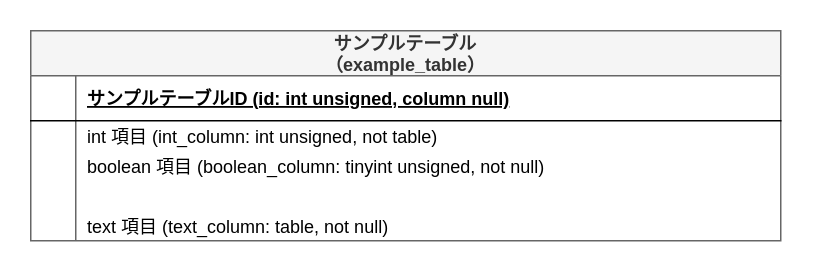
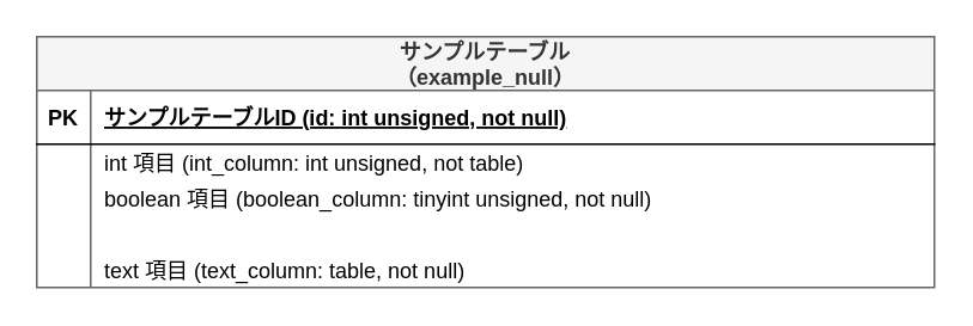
  <mxCell id="0" />
  <mxCell id="1" parent="0" />
- <mxCell id="2" value="サンプルテーブル&#10;（example_table）" style="shape=table;startSize=30;container=1;collapsible=1;childLayout=tableLayout;fixedRows=1;rowLines=0;fontStyle=1;align=center;resizeLast=1;fillColor=#f5f5f5;strokeColor=#666666;fontColor=#333333;" vertex="1" parent="1"><mxGeometry width="500" height="140" as="geometry" x="20" y="20" /></mxCell>
+ <mxCell id="2" value="サンプルテーブル&#10;（example_null）" style="shape=table;startSize=30;container=1;collapsible=1;childLayout=tableLayout;fixedRows=1;rowLines=0;fontStyle=1;align=center;resizeLast=1;fillColor=#f5f5f5;strokeColor=#666666;fontColor=#333333;" vertex="1" parent="1"><mxGeometry width="500" height="140" as="geometry" x="20" y="20" /></mxCell>
  <mxCell id="3" value="" style="shape=partialRectangle;collapsible=0;dropTarget=0;pointerEvents=0;fillColor=none;top=0;left=0;bottom=1;right=0;points=[[0,0.5],[1,0.5]];portConstraint=eastwest;" vertex="1" parent="2"><mxGeometry y="30" width="500" height="30" as="geometry" /></mxCell>
- <mxCell id="5" value="サンプルテーブルID (id: int unsigned, column null) " style="shape=partialRectangle;connectable=0;fillColor=none;top=0;left=0;bottom=0;right=0;align=left;spacingLeft=6;fontStyle=5;overflow=hidden;" vertex="1" parent="3"><mxGeometry x="30" width="470" height="30" as="geometry"><mxRectangle width="470" height="30" as="alternateBounds" /></mxGeometry></mxCell>
+ <mxCell id="4" value="PK" style="shape=partialRectangle;connectable=0;fillColor=none;top=0;left=0;bottom=0;right=0;fontStyle=1;overflow=hidden;" vertex="1" parent="3"><mxGeometry width="30" height="30" as="geometry"><mxRectangle width="30" height="30" as="alternateBounds" /></mxGeometry></mxCell>
+ <mxCell id="5" value="サンプルテーブルID (id: int unsigned, not null) " style="shape=partialRectangle;connectable=0;fillColor=none;top=0;left=0;bottom=0;right=0;align=left;spacingLeft=6;fontStyle=5;overflow=hidden;" vertex="1" parent="3"><mxGeometry x="30" width="470" height="30" as="geometry"><mxRectangle width="470" height="30" as="alternateBounds" /></mxGeometry></mxCell>
  <mxCell id="6" value="" style="shape=partialRectangle;collapsible=0;dropTarget=0;pointerEvents=0;fillColor=none;top=0;left=0;bottom=0;right=0;points=[[0,0.5],[1,0.5]];portConstraint=eastwest;" vertex="1" parent="2"><mxGeometry y="60" width="500" height="20" as="geometry" /></mxCell>
  <mxCell id="7" value="" style="shape=partialRectangle;connectable=0;fillColor=none;top=0;left=0;bottom=0;right=0;editable=1;overflow=hidden;" vertex="1" parent="6"><mxGeometry width="30" height="20" as="geometry"><mxRectangle width="30" height="20" as="alternateBounds" /></mxGeometry></mxCell>
  <mxCell id="8" value="int 項目 (int_column: int unsigned, not table) " style="shape=partialRectangle;connectable=0;fillColor=none;top=0;left=0;bottom=0;right=0;align=left;spacingLeft=6;overflow=hidden;" vertex="1" parent="6"><mxGeometry x="30" width="470" height="20" as="geometry"><mxRectangle width="470" height="20" as="alternateBounds" /></mxGeometry></mxCell>
  <mxCell id="9" value="" style="shape=partialRectangle;collapsible=0;dropTarget=0;pointerEvents=0;fillColor=none;top=0;left=0;bottom=0;right=0;points=[[0,0.5],[1,0.5]];portConstraint=eastwest;" vertex="1" parent="2"><mxGeometry y="80" width="500" height="20" as="geometry" /></mxCell>
  <mxCell id="10" value="" style="shape=partialRectangle;connectable=0;fillColor=none;top=0;left=0;bottom=0;right=0;editable=1;overflow=hidden;" vertex="1" parent="9"><mxGeometry width="30" height="20" as="geometry"><mxRectangle width="30" height="20" as="alternateBounds" /></mxGeometry></mxCell>
  <mxCell id="11" value="boolean 項目 (boolean_column: tinyint unsigned, not null) " style="shape=partialRectangle;connectable=0;fillColor=none;top=0;left=0;bottom=0;right=0;align=left;spacingLeft=6;overflow=hidden;" vertex="1" parent="9"><mxGeometry x="30" width="470" height="20" as="geometry"><mxRectangle width="470" height="20" as="alternateBounds" /></mxGeometry></mxCell>
  <mxCell id="12" value="" style="shape=partialRectangle;collapsible=0;dropTarget=0;pointerEvents=0;fillColor=none;top=0;left=0;bottom=0;right=0;points=[[0,0.5],[1,0.5]];portConstraint=eastwest;" vertex="1" parent="2"><mxGeometry y="100" width="500" height="20" as="geometry" /></mxCell>
  <mxCell id="13" value="" style="shape=partialRectangle;connectable=0;fillColor=none;top=0;left=0;bottom=0;right=0;editable=1;overflow=hidden;" vertex="1" parent="12"><mxGeometry width="30" height="20" as="geometry"><mxRectangle width="30" height="20" as="alternateBounds" /></mxGeometry></mxCell>
  <mxCell id="14" value="" style="shape=partialRectangle;collapsible=0;dropTarget=0;pointerEvents=0;fillColor=none;top=0;left=0;bottom=0;right=0;points=[[0,0.5],[1,0.5]];portConstraint=eastwest;" vertex="1" parent="2"><mxGeometry y="120" width="500" height="20" as="geometry" /></mxCell>
  <mxCell id="15" value="" style="shape=partialRectangle;connectable=0;fillColor=none;top=0;left=0;bottom=0;right=0;editable=1;overflow=hidden;" vertex="1" parent="14"><mxGeometry width="30" height="20" as="geometry"><mxRectangle width="30" height="20" as="alternateBounds" /></mxGeometry></mxCell>
  <mxCell id="16" value="text 項目 (text_column: table, not null) " style="shape=partialRectangle;connectable=0;fillColor=none;top=0;left=0;bottom=0;right=0;align=left;spacingLeft=6;overflow=hidden;" vertex="1" parent="14"><mxGeometry x="30" width="470" height="20" as="geometry"><mxRectangle width="470" height="20" as="alternateBounds" /></mxGeometry></mxCell>
